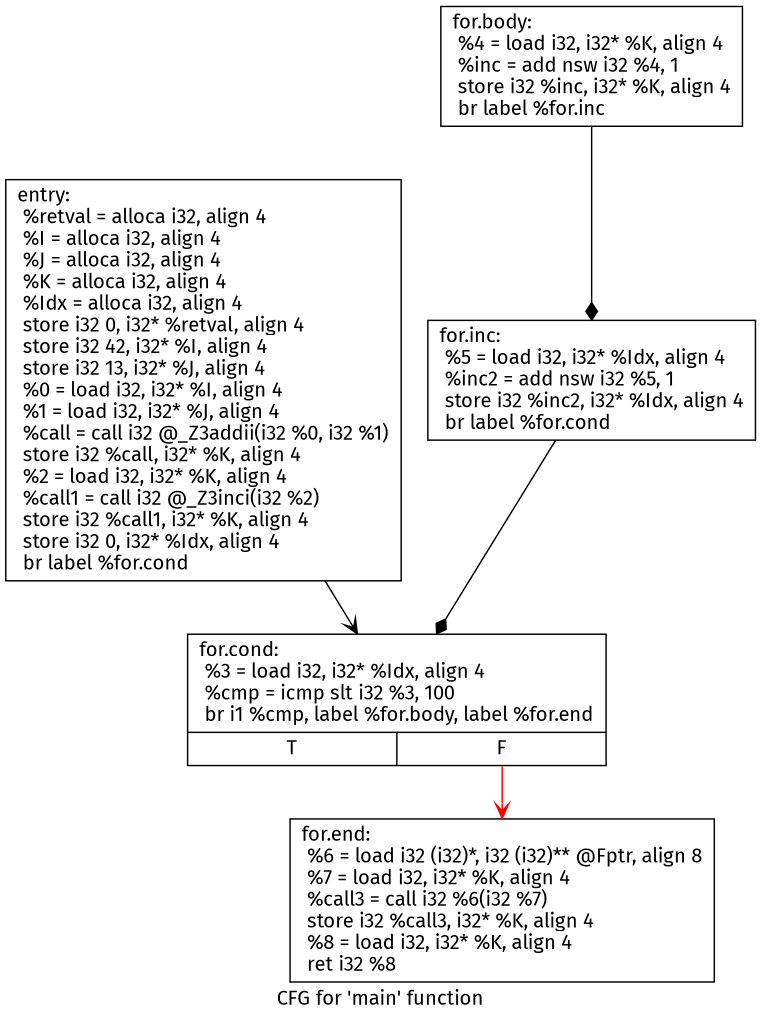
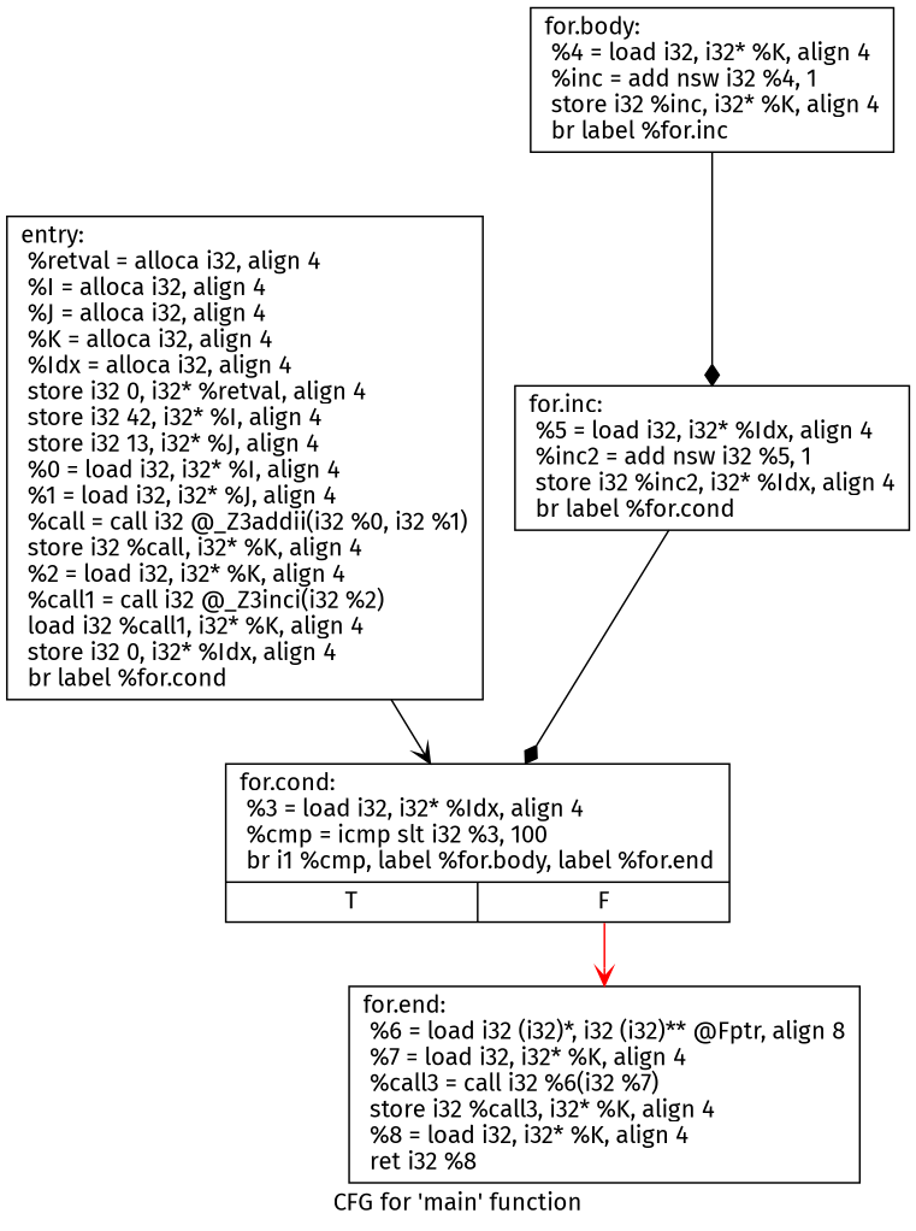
  digraph {
    fontname="Fira Sans"
    label="CFG for 'main' function"
    node [fontname="Fira Sans" shape=record]
    edge [arrowhead=vee color=black fontname="Fira Sans"]
-   n1 [label="{entry:\l  %retval = alloca i32, align 4\l  %I = alloca i32, align 4\l  %J = alloca i32, align 4\l  %K = alloca i32, align 4\l  %Idx = alloca i32, align 4\l  store i32 0, i32* %retval, align 4\l  store i32 42, i32* %I, align 4\l  store i32 13, i32* %J, align 4\l  %0 = load i32, i32* %I, align 4\l  %1 = load i32, i32* %J, align 4\l  %call = call i32 @_Z3addii(i32 %0, i32 %1)\l  store i32 %call, i32* %K, align 4\l  %2 = load i32, i32* %K, align 4\l  %call1 = call i32 @_Z3inci(i32 %2)\l  store i32 %call1, i32* %K, align 4\l  store i32 0, i32* %Idx, align 4\l  br label %for.cond\l}"]
+   n1 [label="{entry:\l  %retval = alloca i32, align 4\l  %I = alloca i32, align 4\l  %J = alloca i32, align 4\l  %K = alloca i32, align 4\l  %Idx = alloca i32, align 4\l  store i32 0, i32* %retval, align 4\l  store i32 42, i32* %I, align 4\l  store i32 13, i32* %J, align 4\l  %0 = load i32, i32* %I, align 4\l  %1 = load i32, i32* %J, align 4\l  %call = call i32 @_Z3addii(i32 %0, i32 %1)\l  store i32 %call, i32* %K, align 4\l  %2 = load i32, i32* %K, align 4\l  %call1 = call i32 @_Z3inci(i32 %2)\l  load i32 %call1, i32* %K, align 4\l  store i32 0, i32* %Idx, align 4\l  br label %for.cond\l}"]
    n2 [label="{for.cond:                                         \l  %3 = load i32, i32* %Idx, align 4\l  %cmp = icmp slt i32 %3, 100\l  br i1 %cmp, label %for.body, label %for.end\l|{<s0>T|<s1>F}}"]
    n3 [label="{for.end:                                          \l  %6 = load i32 (i32)*, i32 (i32)** @Fptr, align 8\l  %7 = load i32, i32* %K, align 4\l  %call3 = call i32 %6(i32 %7)\l  store i32 %call3, i32* %K, align 4\l  %8 = load i32, i32* %K, align 4\l  ret i32 %8\l}"]
    n4 [label="{for.body:                                         \l  %4 = load i32, i32* %K, align 4\l  %inc = add nsw i32 %4, 1\l  store i32 %inc, i32* %K, align 4\l  br label %for.inc\l}"]
    n5 [label="{for.inc:                                          \l  %5 = load i32, i32* %Idx, align 4\l  %inc2 = add nsw i32 %5, 1\l  store i32 %inc2, i32* %Idx, align 4\l  br label %for.cond\l}"]
    n1 -> n2
    n2 -> n3 [color=red tailport=s1]
    n4 -> n5 [arrowhead=diamond]
    n5 -> n2 [arrowhead=diamond]
  }
